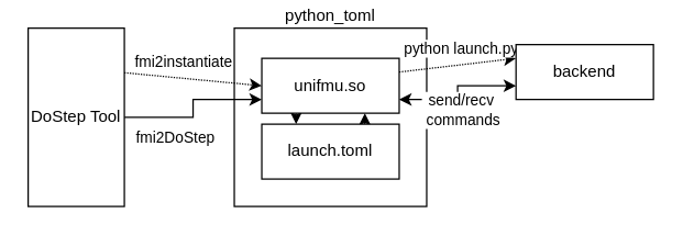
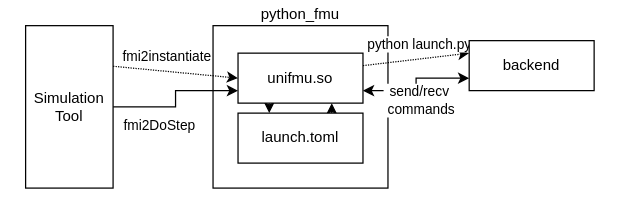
  <mxCell id="0" />
  <mxCell id="1" parent="0" />
- <mxCell id="2" value="python_toml" style="rounded=0;whiteSpace=wrap;html=1;labelPosition=center;verticalLabelPosition=top;align=center;verticalAlign=bottom;" parent="1" vertex="1"><mxGeometry x="170" y="20" width="140" height="130" as="geometry" /></mxCell>
+ <mxCell id="2" value="python_fmu" style="rounded=0;whiteSpace=wrap;html=1;labelPosition=center;verticalLabelPosition=top;align=center;verticalAlign=bottom;" parent="1" vertex="1"><mxGeometry x="170" y="20" width="140" height="130" as="geometry" /></mxCell>
  <mxCell id="3" value="fmi2instantiate" style="edgeStyle=none;rounded=0;orthogonalLoop=1;jettySize=auto;html=1;exitX=1;exitY=0.25;exitDx=0;exitDy=0;entryX=0;entryY=0.5;entryDx=0;entryDy=0;dashed=1;dashPattern=1 1;" parent="1" source="5" target="9" edge="1"><mxGeometry x="-0.166" y="12" relative="1" as="geometry"><mxPoint as="offset" /></mxGeometry></mxCell>
  <mxCell id="4" value="fmi2DoStep" style="edgeStyle=orthogonalEdgeStyle;rounded=0;orthogonalLoop=1;jettySize=auto;html=1;entryX=0;entryY=0.75;entryDx=0;entryDy=0;" parent="1" source="5" target="9" edge="1"><mxGeometry x="-0.35" y="-15" relative="1" as="geometry"><mxPoint as="offset" /></mxGeometry></mxCell>
- <mxCell id="5" value="DoStep Tool" style="rounded=0;whiteSpace=wrap;html=1;" parent="1" vertex="1"><mxGeometry x="20" y="20" width="70" height="130" as="geometry" /></mxCell>
+ <mxCell id="5" value="Simulation Tool" style="rounded=0;whiteSpace=wrap;html=1;" parent="1" vertex="1"><mxGeometry x="20" y="20" width="70" height="130" as="geometry" /></mxCell>
  <mxCell id="6" style="edgeStyle=none;rounded=0;orthogonalLoop=1;jettySize=auto;html=1;exitX=0.25;exitY=1;exitDx=0;exitDy=0;entryX=0.25;entryY=0;entryDx=0;entryDy=0;dashed=1;dashPattern=1 1;" parent="1" source="9" target="11" edge="1"><mxGeometry relative="1" as="geometry" /></mxCell>
  <mxCell id="7" value="python launch.py" style="edgeStyle=none;rounded=0;orthogonalLoop=1;jettySize=auto;html=1;entryX=0;entryY=0.25;entryDx=0;entryDy=0;exitX=1;exitY=0.25;exitDx=0;exitDy=0;dashed=1;dashPattern=1 1;" parent="1" source="9" target="12" edge="1"><mxGeometry x="0.091" y="12" relative="1" as="geometry"><mxPoint x="390" y="-10" as="targetPoint" /><mxPoint as="offset" /></mxGeometry></mxCell>
  <mxCell id="8" value="send/recv&lt;br&gt;&amp;nbsp;commands" style="edgeStyle=orthogonalEdgeStyle;rounded=0;orthogonalLoop=1;jettySize=auto;html=1;exitX=1;exitY=0.75;exitDx=0;exitDy=0;entryX=0;entryY=0.75;entryDx=0;entryDy=0;startArrow=classic;startFill=1;" parent="1" source="9" target="12" edge="1"><mxGeometry x="0.167" y="-18" relative="1" as="geometry"><mxPoint as="offset" /></mxGeometry></mxCell>
  <mxCell id="9" value="unifmu.so" style="rounded=0;whiteSpace=wrap;html=1;" parent="1" vertex="1"><mxGeometry x="190" y="42" width="100" height="40" as="geometry" /></mxCell>
  <mxCell id="10" style="edgeStyle=none;rounded=0;orthogonalLoop=1;jettySize=auto;html=1;exitX=0.75;exitY=0;exitDx=0;exitDy=0;entryX=0.75;entryY=1;entryDx=0;entryDy=0;dashed=1;dashPattern=1 1;" parent="1" source="11" target="9" edge="1"><mxGeometry relative="1" as="geometry" /></mxCell>
  <mxCell id="11" value="launch.toml" style="rounded=0;whiteSpace=wrap;html=1;" parent="1" vertex="1"><mxGeometry x="190" y="90" width="100" height="40" as="geometry" /></mxCell>
  <mxCell id="12" value="backend" style="rounded=0;whiteSpace=wrap;html=1;" parent="1" vertex="1"><mxGeometry x="375" y="32" width="100" height="40" as="geometry" /></mxCell>
